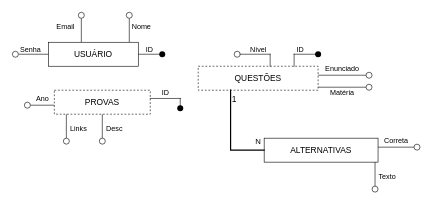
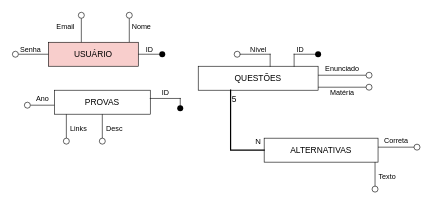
  <mxCell id="0" />
  <mxCell id="1" parent="0" />
  <mxCell id="2" value="" style="line;strokeWidth=1;html=1;direction=south;" vertex="1" parent="1"><mxGeometry x="200" y="30" width="30" height="40" as="geometry" /></mxCell>
- <mxCell id="3" value="&lt;font style=&quot;font-size: 14px;&quot;&gt;USUÁRIO&lt;/font&gt;" style="rounded=0;whiteSpace=wrap;html=1;" vertex="1" parent="1"><mxGeometry x="80" y="70" width="150" height="40" as="geometry" /></mxCell>
+ <mxCell id="3" value="&lt;font style=&quot;font-size: 14px;&quot;&gt;USUÁRIO&lt;/font&gt;" style="rounded=0;whiteSpace=wrap;html=1;fillColor=#f8cecc;" vertex="1" parent="1"><mxGeometry x="80" y="70" width="150" height="40" as="geometry" /></mxCell>
  <mxCell id="4" value="" style="line;strokeWidth=1;html=1;" vertex="1" parent="1"><mxGeometry x="230" y="85" width="40" height="10" as="geometry" /></mxCell>
  <mxCell id="5" value="" style="shape=waypoint;sketch=0;fillStyle=solid;size=6;pointerEvents=1;points=[];fillColor=none;resizable=0;rotatable=0;perimeter=centerPerimeter;snapToPoint=1;strokeWidth=3;" vertex="1" parent="1"><mxGeometry x="260" y="80" width="20" height="20" as="geometry" /></mxCell>
  <mxCell id="6" value="&amp;nbsp; &amp;nbsp; &amp;nbsp;ID" style="text;html=1;align=center;verticalAlign=middle;resizable=0;points=[];autosize=1;strokeColor=none;fillColor=none;" vertex="1" parent="1"><mxGeometry x="215" y="68" width="50" height="30" as="geometry" /></mxCell>
  <mxCell id="7" value="" style="ellipse;whiteSpace=wrap;html=1;aspect=fixed;strokeWidth=1;" vertex="1" parent="1"><mxGeometry x="210" y="20" width="10" height="10" as="geometry" /></mxCell>
  <mxCell id="8" value="&lt;font style=&quot;vertical-align: inherit;&quot;&gt;&lt;font style=&quot;vertical-align: inherit;&quot;&gt;&lt;font style=&quot;vertical-align: inherit;&quot;&gt;&lt;font style=&quot;vertical-align: inherit;&quot;&gt;Nome&lt;/font&gt;&lt;/font&gt;&lt;/font&gt;&lt;/font&gt;" style="text;html=1;align=center;verticalAlign=middle;resizable=0;points=[];autosize=1;strokeColor=none;fillColor=none;" vertex="1" parent="1"><mxGeometry x="205" y="30" width="60" height="30" as="geometry" /></mxCell>
  <mxCell id="9" value="&lt;font style=&quot;vertical-align: inherit;&quot;&gt;&lt;font style=&quot;vertical-align: inherit;&quot;&gt;Email&amp;nbsp;&lt;/font&gt;&lt;/font&gt;" style="text;html=1;align=center;verticalAlign=middle;resizable=0;points=[];autosize=1;strokeColor=none;fillColor=none;" vertex="1" parent="1"><mxGeometry x="80" y="30" width="60" height="30" as="geometry" /></mxCell>
  <mxCell id="10" value="" style="line;strokeWidth=1;html=1;" vertex="1" parent="1"><mxGeometry x="30" y="85" width="50" height="10" as="geometry" /></mxCell>
  <mxCell id="11" value="" style="line;strokeWidth=1;html=1;direction=south;" vertex="1" parent="1"><mxGeometry x="130" y="30" width="10" height="40" as="geometry" /></mxCell>
  <mxCell id="12" value="" style="ellipse;whiteSpace=wrap;html=1;aspect=fixed;strokeWidth=1;" vertex="1" parent="1"><mxGeometry x="130" y="20" width="10" height="10" as="geometry" /></mxCell>
  <mxCell id="13" value="" style="ellipse;whiteSpace=wrap;html=1;aspect=fixed;strokeWidth=1;" vertex="1" parent="1"><mxGeometry x="20" y="85" width="10" height="10" as="geometry" /></mxCell>
  <mxCell id="14" value="Senha" style="text;html=1;align=center;verticalAlign=middle;resizable=0;points=[];autosize=1;strokeColor=none;fillColor=none;" vertex="1" parent="1"><mxGeometry x="20" y="68" width="60" height="30" as="geometry" /></mxCell>
- <mxCell id="15" value="&lt;font style=&quot;font-size: 14px;&quot;&gt;QUESTÕES&lt;/font&gt;" style="rounded=0;whiteSpace=wrap;html=1;dashed=1;" vertex="1" parent="1"><mxGeometry x="330" y="110" width="200" height="40" as="geometry" /></mxCell>
+ <mxCell id="15" value="&lt;font style=&quot;font-size: 14px;&quot;&gt;QUESTÕES&lt;/font&gt;" style="rounded=0;whiteSpace=wrap;html=1;" vertex="1" parent="1"><mxGeometry x="330" y="110" width="200" height="40" as="geometry" /></mxCell>
  <mxCell id="16" value="" style="shape=partialRectangle;whiteSpace=wrap;html=1;bottom=0;right=0;fillColor=none;" vertex="1" parent="1"><mxGeometry x="490" y="90" width="40" height="20" as="geometry" /></mxCell>
  <mxCell id="17" value="" style="shape=waypoint;sketch=0;fillStyle=solid;size=6;pointerEvents=1;points=[];fillColor=none;resizable=0;rotatable=0;perimeter=centerPerimeter;snapToPoint=1;strokeWidth=3;" vertex="1" parent="1"><mxGeometry x="520" y="80" width="20" height="20" as="geometry" /></mxCell>
  <mxCell id="18" value="ID" style="text;html=1;align=center;verticalAlign=middle;resizable=0;points=[];autosize=1;strokeColor=none;fillColor=none;" vertex="1" parent="1"><mxGeometry x="480" y="68" width="40" height="30" as="geometry" /></mxCell>
  <mxCell id="19" value="" style="line;strokeWidth=1;html=1;" vertex="1" parent="1"><mxGeometry x="530" y="120" width="80" height="10" as="geometry" /></mxCell>
  <mxCell id="20" value="" style="ellipse;whiteSpace=wrap;html=1;aspect=fixed;strokeWidth=1;" vertex="1" parent="1"><mxGeometry x="390" y="85" width="10" height="10" as="geometry" /></mxCell>
  <mxCell id="21" value="" style="ellipse;whiteSpace=wrap;html=1;aspect=fixed;strokeWidth=1;" vertex="1" parent="1"><mxGeometry x="610" y="140" width="10" height="10" as="geometry" /></mxCell>
  <mxCell id="22" value="" style="ellipse;whiteSpace=wrap;html=1;aspect=fixed;strokeWidth=1;" vertex="1" parent="1"><mxGeometry x="610" y="120" width="10" height="10" as="geometry" /></mxCell>
  <mxCell id="23" value="" style="shape=partialRectangle;whiteSpace=wrap;html=1;bottom=0;right=0;fillColor=none;direction=south;" vertex="1" parent="1"><mxGeometry x="400" y="90" width="50" height="20" as="geometry" /></mxCell>
  <mxCell id="24" value="Nível" style="text;html=1;align=center;verticalAlign=middle;resizable=0;points=[];autosize=1;strokeColor=none;fillColor=none;" vertex="1" parent="1"><mxGeometry x="405" y="68" width="50" height="30" as="geometry" /></mxCell>
  <mxCell id="25" value="Enunciado" style="text;html=1;align=center;verticalAlign=middle;resizable=0;points=[];autosize=1;strokeColor=none;fillColor=none;" vertex="1" parent="1"><mxGeometry x="530" y="100" width="80" height="30" as="geometry" /></mxCell>
  <mxCell id="26" value="" style="line;strokeWidth=1;html=1;" vertex="1" parent="1"><mxGeometry x="530" y="140" width="80" height="10" as="geometry" /></mxCell>
  <mxCell id="27" value="Matéria" style="text;html=1;align=center;verticalAlign=middle;resizable=0;points=[];autosize=1;strokeColor=none;fillColor=none;" vertex="1" parent="1"><mxGeometry x="540" y="140" width="60" height="30" as="geometry" /></mxCell>
- <mxCell id="28" value="&lt;span style=&quot;font-size: 14px;&quot;&gt;PROVAS&lt;/span&gt;" style="rounded=0;whiteSpace=wrap;html=1;dashed=1;" vertex="1" parent="1"><mxGeometry x="90" y="150" width="160" height="40" as="geometry" /></mxCell>
+ <mxCell id="28" value="&lt;span style=&quot;font-size: 14px;&quot;&gt;PROVAS&lt;/span&gt;" style="rounded=0;whiteSpace=wrap;html=1;" vertex="1" parent="1"><mxGeometry x="90" y="150" width="160" height="40" as="geometry" /></mxCell>
  <mxCell id="29" value="" style="shape=partialRectangle;whiteSpace=wrap;html=1;bottom=0;right=0;fillColor=none;direction=south;" vertex="1" parent="1"><mxGeometry x="250" y="163.75" width="50" height="12.5" as="geometry" /></mxCell>
  <mxCell id="30" value="" style="shape=waypoint;sketch=0;fillStyle=solid;size=6;pointerEvents=1;points=[];fillColor=none;resizable=0;rotatable=0;perimeter=centerPerimeter;snapToPoint=1;strokeWidth=3;" vertex="1" parent="1"><mxGeometry x="290" y="170" width="20" height="20" as="geometry" /></mxCell>
  <mxCell id="31" value="ID" style="text;html=1;align=center;verticalAlign=middle;resizable=0;points=[];autosize=1;strokeColor=none;fillColor=none;" vertex="1" parent="1"><mxGeometry x="255" y="140" width="40" height="30" as="geometry" /></mxCell>
  <mxCell id="32" value="" style="line;strokeWidth=1;html=1;direction=south;" vertex="1" parent="1"><mxGeometry x="105" y="190" width="10" height="40" as="geometry" /></mxCell>
  <mxCell id="33" value="" style="line;strokeWidth=1;html=1;direction=south;" vertex="1" parent="1"><mxGeometry x="165" y="190" width="10" height="40" as="geometry" /></mxCell>
  <mxCell id="34" value="Links" style="text;html=1;align=center;verticalAlign=middle;resizable=0;points=[];autosize=1;strokeColor=none;fillColor=none;" vertex="1" parent="1"><mxGeometry x="105" y="200" width="50" height="30" as="geometry" /></mxCell>
  <mxCell id="35" value="Desc" style="text;html=1;align=center;verticalAlign=middle;resizable=0;points=[];autosize=1;strokeColor=none;fillColor=none;" vertex="1" parent="1"><mxGeometry x="165" y="200" width="50" height="30" as="geometry" /></mxCell>
  <mxCell id="36" value="" style="line;strokeWidth=1;html=1;" vertex="1" parent="1"><mxGeometry x="50" y="170" width="40" height="10" as="geometry" /></mxCell>
  <mxCell id="37" value="Ano" style="text;html=1;align=center;verticalAlign=middle;resizable=0;points=[];autosize=1;strokeColor=none;fillColor=none;" vertex="1" parent="1"><mxGeometry x="50" y="150" width="40" height="30" as="geometry" /></mxCell>
  <mxCell id="38" value="" style="ellipse;whiteSpace=wrap;html=1;aspect=fixed;strokeWidth=1;" vertex="1" parent="1"><mxGeometry x="40" y="170" width="10" height="10" as="geometry" /></mxCell>
  <mxCell id="39" value="" style="ellipse;whiteSpace=wrap;html=1;aspect=fixed;strokeWidth=1;" vertex="1" parent="1"><mxGeometry x="105" y="230" width="10" height="10" as="geometry" /></mxCell>
  <mxCell id="40" value="" style="ellipse;whiteSpace=wrap;html=1;aspect=fixed;strokeWidth=1;" vertex="1" parent="1"><mxGeometry x="165" y="230" width="10" height="10" as="geometry" /></mxCell>
  <mxCell id="41" value="&lt;font style=&quot;font-size: 14px;&quot;&gt;ALTERNATIVAS&lt;/font&gt;" style="rounded=0;whiteSpace=wrap;html=1;" vertex="1" parent="1"><mxGeometry x="440" y="230" width="190" height="40" as="geometry" /></mxCell>
  <mxCell id="42" value="" style="ellipse;whiteSpace=wrap;html=1;aspect=fixed;strokeWidth=1;" vertex="1" parent="1"><mxGeometry x="620" y="310" width="10" height="10" as="geometry" /></mxCell>
  <mxCell id="43" value="" style="ellipse;whiteSpace=wrap;html=1;aspect=fixed;strokeWidth=1;" vertex="1" parent="1"><mxGeometry x="690" y="240" width="10" height="10" as="geometry" /></mxCell>
  <mxCell id="44" value="" style="line;strokeWidth=1;html=1;" vertex="1" parent="1"><mxGeometry x="630" y="240" width="60" height="10" as="geometry" /></mxCell>
  <mxCell id="45" value="Correta" style="text;html=1;align=center;verticalAlign=middle;resizable=0;points=[];autosize=1;strokeColor=none;fillColor=none;" vertex="1" parent="1"><mxGeometry x="630" y="220" width="60" height="30" as="geometry" /></mxCell>
  <mxCell id="46" value="" style="line;strokeWidth=1;html=1;direction=south;" vertex="1" parent="1"><mxGeometry x="620" y="270" width="10" height="40" as="geometry" /></mxCell>
  <mxCell id="47" value="Texto" style="text;html=1;align=center;verticalAlign=middle;resizable=0;points=[];autosize=1;strokeColor=none;fillColor=none;" vertex="1" parent="1"><mxGeometry x="620" y="280" width="50" height="30" as="geometry" /></mxCell>
  <mxCell id="48" value="" style="shape=partialRectangle;whiteSpace=wrap;html=1;bottom=0;right=0;fillColor=none;strokeWidth=2;flipV=1;" vertex="1" parent="1"><mxGeometry x="384" y="150" width="56" height="100" as="geometry" /></mxCell>
- <mxCell id="49" value="&lt;font style=&quot;font-size: 14px;&quot;&gt;1&lt;/font&gt;" style="text;html=1;align=center;verticalAlign=middle;resizable=0;points=[];autosize=1;strokeColor=none;fillColor=none;" vertex="1" parent="1"><mxGeometry x="375" y="150" width="30" height="30" as="geometry" /></mxCell>
+ <mxCell id="49" value="&lt;font style=&quot;font-size: 14px;&quot;&gt;5&lt;/font&gt;" style="text;html=1;align=center;verticalAlign=middle;resizable=0;points=[];autosize=1;strokeColor=none;fillColor=none;" vertex="1" parent="1"><mxGeometry x="375" y="150" width="30" height="30" as="geometry" /></mxCell>
  <mxCell id="50" value="&lt;font style=&quot;font-size: 13px;&quot;&gt;N&lt;/font&gt;" style="text;html=1;align=center;verticalAlign=middle;resizable=0;points=[];autosize=1;strokeColor=none;fillColor=none;" vertex="1" parent="1"><mxGeometry x="415" y="220" width="30" height="30" as="geometry" /></mxCell>
